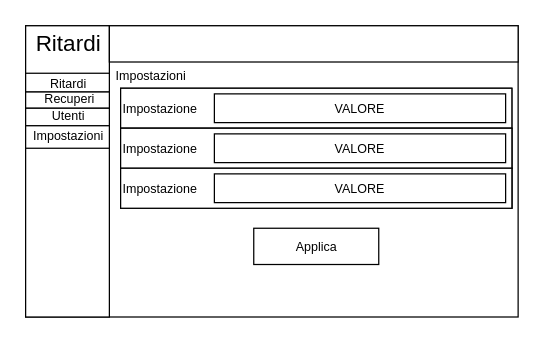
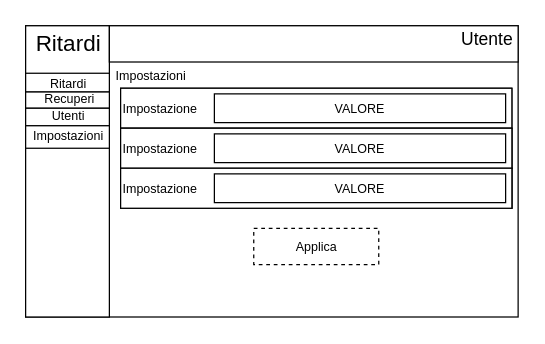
  <mxCell id="0" />
  <mxCell id="1" parent="0" />
  <mxCell id="2" value="" style="rounded=0;whiteSpace=wrap;html=1;fontSize=10;" vertex="1" parent="1"><mxGeometry x="21" y="58" width="66" height="16" as="geometry" /></mxCell>
  <mxCell id="3" value="" style="rounded=0;whiteSpace=wrap;html=1;" vertex="1" parent="1"><mxGeometry x="20" y="20" width="394" height="233" as="geometry" /></mxCell>
  <mxCell id="4" value="" style="rounded=0;whiteSpace=wrap;html=1;fontSize=18;" vertex="1" parent="1"><mxGeometry x="20" y="20" width="67" height="233" as="geometry" /></mxCell>
  <mxCell id="5" value="Ritardi" style="text;html=1;align=center;verticalAlign=middle;resizable=0;points=[];autosize=1;fontSize=18;" vertex="1" parent="1"><mxGeometry x="22.5" y="22" width="62" height="26" as="geometry" /></mxCell>
  <mxCell id="6" value="" style="rounded=0;whiteSpace=wrap;html=1;fontSize=18;" vertex="1" parent="1"><mxGeometry x="87" y="20" width="327" height="29" as="geometry" /></mxCell>
+ <mxCell id="7" value="Utente" style="text;html=1;align=center;verticalAlign=middle;resizable=0;points=[];autosize=1;fontSize=14;" vertex="1" parent="1"><mxGeometry x="363" y="20" width="51" height="21" as="geometry" /></mxCell>
  <mxCell id="8" value="" style="rounded=0;whiteSpace=wrap;html=1;fontSize=10;" vertex="1" parent="1"><mxGeometry x="20" y="58" width="67" height="15" as="geometry" /></mxCell>
  <mxCell id="9" value="Ritardi" style="text;html=1;align=center;verticalAlign=middle;resizable=0;points=[];autosize=1;fontSize=10;" vertex="1" parent="1"><mxGeometry x="34.5" y="58" width="39" height="16" as="geometry" /></mxCell>
  <mxCell id="10" value="" style="rounded=0;whiteSpace=wrap;html=1;fontSize=10;" vertex="1" parent="1"><mxGeometry x="20" y="73" width="67" height="13" as="geometry" /></mxCell>
  <mxCell id="11" value="Recuperi" style="text;html=1;align=center;verticalAlign=middle;resizable=0;points=[];autosize=1;fontSize=10;" vertex="1" parent="1"><mxGeometry x="29.5" y="70" width="50" height="16" as="geometry" /></mxCell>
  <mxCell id="12" value="" style="rounded=0;whiteSpace=wrap;html=1;fontSize=10;" vertex="1" parent="1"><mxGeometry x="20" y="86" width="67" height="14" as="geometry" /></mxCell>
  <mxCell id="13" value="Utenti" style="text;html=1;align=center;verticalAlign=middle;resizable=0;points=[];autosize=1;fontSize=10;" vertex="1" parent="1"><mxGeometry x="36" y="84" width="36" height="16" as="geometry" /></mxCell>
  <mxCell id="14" value="" style="rounded=0;whiteSpace=wrap;html=1;fontSize=10;" vertex="1" parent="1"><mxGeometry x="20" y="100" width="67" height="18" as="geometry" /></mxCell>
  <mxCell id="15" value="Impostazioni" style="text;html=1;align=center;verticalAlign=middle;resizable=0;points=[];autosize=1;fontSize=10;" vertex="1" parent="1"><mxGeometry x="21" y="100" width="66" height="16" as="geometry" /></mxCell>
  <mxCell id="16" value="" style="rounded=0;whiteSpace=wrap;html=1;fontSize=10;" vertex="1" parent="1"><mxGeometry x="96" y="70" width="313" height="96" as="geometry" /></mxCell>
  <mxCell id="17" value="Impostazioni" style="text;html=1;align=center;verticalAlign=middle;resizable=0;points=[];autosize=1;fontSize=10;" vertex="1" parent="1"><mxGeometry x="87" y="52" width="66" height="16" as="geometry" /></mxCell>
- <mxCell id="18" value="Applica" style="rounded=0;whiteSpace=wrap;html=1;fontSize=10;" vertex="1" parent="1"><mxGeometry x="202.5" y="182" width="100" height="29" as="geometry" /></mxCell>
+ <mxCell id="18" value="Applica" style="rounded=0;whiteSpace=wrap;html=1;fontSize=10;dashed=1;" vertex="1" parent="1"><mxGeometry x="202.5" y="182" width="100" height="29" as="geometry" /></mxCell>
  <mxCell id="19" value="Impostazione" style="rounded=0;whiteSpace=wrap;html=1;fontSize=10;align=left;" vertex="1" parent="1"><mxGeometry x="96" y="70" width="313" height="32" as="geometry" /></mxCell>
  <mxCell id="20" value="" style="rounded=0;whiteSpace=wrap;html=1;fontSize=10;" vertex="1" parent="1"><mxGeometry x="96" y="102" width="313" height="32" as="geometry" /></mxCell>
  <mxCell id="21" value="" style="rounded=0;whiteSpace=wrap;html=1;fontSize=10;" vertex="1" parent="1"><mxGeometry x="96" y="134" width="313" height="32" as="geometry" /></mxCell>
  <mxCell id="22" value="VALORE" style="rounded=0;whiteSpace=wrap;html=1;fontSize=10;" vertex="1" parent="1"><mxGeometry x="171" y="74.5" width="233" height="23" as="geometry" /></mxCell>
  <mxCell id="23" value="Impostazione" style="rounded=0;whiteSpace=wrap;html=1;fontSize=10;align=left;" vertex="1" parent="1"><mxGeometry x="96" y="102" width="313" height="32" as="geometry" /></mxCell>
  <mxCell id="24" value="VALORE" style="rounded=0;whiteSpace=wrap;html=1;fontSize=10;" vertex="1" parent="1"><mxGeometry x="171" y="106.5" width="233" height="23" as="geometry" /></mxCell>
  <mxCell id="25" value="Impostazione" style="rounded=0;whiteSpace=wrap;html=1;fontSize=10;align=left;" vertex="1" parent="1"><mxGeometry x="96" y="134" width="313" height="32" as="geometry" /></mxCell>
  <mxCell id="26" value="VALORE" style="rounded=0;whiteSpace=wrap;html=1;fontSize=10;" vertex="1" parent="1"><mxGeometry x="171" y="138.5" width="233" height="23" as="geometry" /></mxCell>
